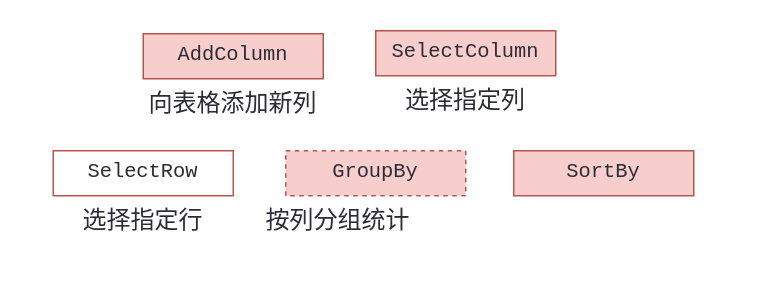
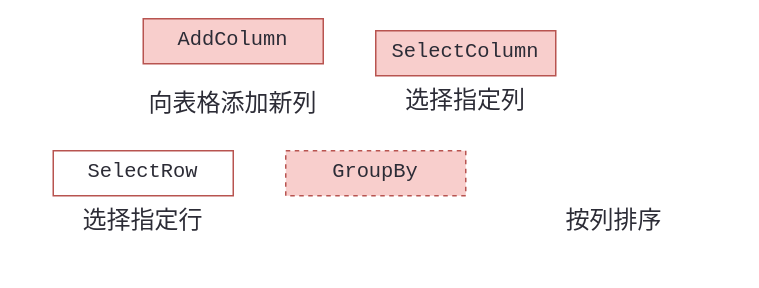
  <mxCell id="0" />
  <mxCell id="1" parent="0" />
- <mxCell id="2" value="&lt;span style=&quot;color: rgb(44, 44, 54); font-family: ui-monospace, SFMono-Regular, &amp;quot;SF Mono&amp;quot;, Menlo, Consolas, &amp;quot;Liberation Mono&amp;quot;, monospace; font-size: 13.6px; text-align: left; white-space-collapse: break-spaces;&quot;&gt;AddColumn&lt;/span&gt;" style="rounded=0;whiteSpace=wrap;html=1;fillColor=#f8cecc;strokeColor=#b85450;" vertex="1" parent="1"><mxGeometry x="95" y="22" width="120" height="30" as="geometry" /></mxCell>
+ <mxCell id="2" value="&lt;span style=&quot;color: rgb(44, 44, 54); font-family: ui-monospace, SFMono-Regular, &amp;quot;SF Mono&amp;quot;, Menlo, Consolas, &amp;quot;Liberation Mono&amp;quot;, monospace; font-size: 13.6px; text-align: left; white-space-collapse: break-spaces;&quot;&gt;AddColumn&lt;/span&gt;" style="rounded=0;whiteSpace=wrap;html=1;fillColor=#f8cecc;strokeColor=#b85450;" vertex="1" parent="1"><mxGeometry x="95" y="12" width="120" height="30" as="geometry" /></mxCell>
  <mxCell id="3" value="&lt;span style=&quot;color: rgb(44, 44, 54); font-family: -apple-system, blinkmacsystemfont, &amp;quot;Helvetica Neue&amp;quot;, helvetica, &amp;quot;segoe ui&amp;quot;, arial, roboto, &amp;quot;PingFang SC&amp;quot;, miui, &amp;quot;Hiragino Sans GB&amp;quot;, &amp;quot;Microsoft Yahei&amp;quot;, sans-serif, &amp;quot;Source Han Serif&amp;quot;; font-size: 16px; font-style: normal; font-variant-ligatures: normal; font-variant-caps: normal; font-weight: 400; letter-spacing: normal; orphans: 2; text-indent: 0px; text-transform: none; widows: 2; word-spacing: 0px; -webkit-text-stroke-width: 0px; white-space: normal; background-color: rgb(255, 255, 255); text-decoration-thickness: initial; text-decoration-style: initial; text-decoration-color: initial; float: none; display: inline !important;&quot;&gt;向表格添加新列&lt;/span&gt;" style="text;whiteSpace=wrap;html=1;align=center;" vertex="1" parent="1"><mxGeometry x="80" y="52" width="150" height="40" as="geometry" /></mxCell>
  <mxCell id="4" value="&lt;span style=&quot;color: rgb(44, 44, 54); font-family: ui-monospace, SFMono-Regular, &amp;quot;SF Mono&amp;quot;, Menlo, Consolas, &amp;quot;Liberation Mono&amp;quot;, monospace; font-size: 13.6px; text-align: left; white-space-collapse: break-spaces;&quot;&gt;SelectColumn&lt;/span&gt;" style="rounded=0;whiteSpace=wrap;html=1;fillColor=#f8cecc;strokeColor=#b85450;" vertex="1" parent="1"><mxGeometry x="250" y="20" width="120" height="30" as="geometry" /></mxCell>
  <mxCell id="5" value="&lt;span style=&quot;color: rgb(44, 44, 54); font-family: -apple-system, blinkmacsystemfont, &amp;quot;Helvetica Neue&amp;quot;, helvetica, &amp;quot;segoe ui&amp;quot;, arial, roboto, &amp;quot;PingFang SC&amp;quot;, miui, &amp;quot;Hiragino Sans GB&amp;quot;, &amp;quot;Microsoft Yahei&amp;quot;, sans-serif, &amp;quot;Source Han Serif&amp;quot;; font-size: 16px; background-color: rgb(255, 255, 255);&quot;&gt;选择指定列&lt;/span&gt;" style="text;whiteSpace=wrap;html=1;align=center;" vertex="1" parent="1"><mxGeometry x="235" y="50" width="150" height="40" as="geometry" /></mxCell>
  <mxCell id="6" value="&lt;span style=&quot;color: rgb(44, 44, 54); font-family: ui-monospace, SFMono-Regular, &amp;quot;SF Mono&amp;quot;, Menlo, Consolas, &amp;quot;Liberation Mono&amp;quot;, monospace; font-size: 13.6px; text-align: left; white-space-collapse: break-spaces;&quot;&gt;SelectRow&lt;/span&gt;" style="rounded=0;whiteSpace=wrap;html=1;fillColor=#ffffff;strokeColor=#b85450;" vertex="1" parent="1"><mxGeometry x="35" y="100" width="120" height="30" as="geometry" /></mxCell>
  <mxCell id="7" value="&lt;span style=&quot;color: rgb(44, 44, 54); font-family: -apple-system, blinkmacsystemfont, &amp;quot;Helvetica Neue&amp;quot;, helvetica, &amp;quot;segoe ui&amp;quot;, arial, roboto, &amp;quot;PingFang SC&amp;quot;, miui, &amp;quot;Hiragino Sans GB&amp;quot;, &amp;quot;Microsoft Yahei&amp;quot;, sans-serif, &amp;quot;Source Han Serif&amp;quot;; font-size: 16px; background-color: rgb(255, 255, 255);&quot;&gt;选择指定行&lt;/span&gt;" style="text;whiteSpace=wrap;html=1;align=center;" vertex="1" parent="1"><mxGeometry x="20" y="130" width="150" height="40" as="geometry" /></mxCell>
  <mxCell id="8" value="&lt;span style=&quot;color: rgb(44, 44, 54); font-family: ui-monospace, SFMono-Regular, &amp;quot;SF Mono&amp;quot;, Menlo, Consolas, &amp;quot;Liberation Mono&amp;quot;, monospace; font-size: 13.6px; text-align: left; white-space-collapse: break-spaces;&quot;&gt;GroupBy&lt;/span&gt;" style="rounded=0;whiteSpace=wrap;html=1;fillColor=#f8cecc;strokeColor=#b85450;dashed=1;" vertex="1" parent="1"><mxGeometry x="190" y="100" width="120" height="30" as="geometry" /></mxCell>
- <mxCell id="9" value="&lt;span style=&quot;color: rgb(44, 44, 54); font-family: -apple-system, blinkmacsystemfont, &amp;quot;Helvetica Neue&amp;quot;, helvetica, &amp;quot;segoe ui&amp;quot;, arial, roboto, &amp;quot;PingFang SC&amp;quot;, miui, &amp;quot;Hiragino Sans GB&amp;quot;, &amp;quot;Microsoft Yahei&amp;quot;, sans-serif, &amp;quot;Source Han Serif&amp;quot;; font-size: 16px; background-color: rgb(255, 255, 255);&quot;&gt;按列分组统计&lt;/span&gt;" style="text;whiteSpace=wrap;html=1;align=left;" vertex="1" parent="1"><mxGeometry x="175" y="130" width="150" height="40" as="geometry" /></mxCell>
- <mxCell id="10" value="&lt;span style=&quot;color: rgb(44, 44, 54); font-family: ui-monospace, SFMono-Regular, &amp;quot;SF Mono&amp;quot;, Menlo, Consolas, &amp;quot;Liberation Mono&amp;quot;, monospace; font-size: 13.6px; text-align: left; white-space-collapse: break-spaces;&quot;&gt;SortBy&lt;/span&gt;" style="rounded=0;whiteSpace=wrap;html=1;fillColor=#f8cecc;strokeColor=#b85450;" vertex="1" parent="1"><mxGeometry x="342" y="100" width="120" height="30" as="geometry" /></mxCell>
+ <mxCell id="11" value="&lt;span style=&quot;color: rgb(44, 44, 54); font-family: -apple-system, blinkmacsystemfont, &amp;quot;Helvetica Neue&amp;quot;, helvetica, &amp;quot;segoe ui&amp;quot;, arial, roboto, &amp;quot;PingFang SC&amp;quot;, miui, &amp;quot;Hiragino Sans GB&amp;quot;, &amp;quot;Microsoft Yahei&amp;quot;, sans-serif, &amp;quot;Source Han Serif&amp;quot;; font-size: 16px; background-color: rgb(255, 255, 255);&quot;&gt;按列排序&lt;/span&gt;" style="text;whiteSpace=wrap;html=1;align=center;" vertex="1" parent="1"><mxGeometry x="334" y="130" width="150" height="40" as="geometry" /></mxCell>
